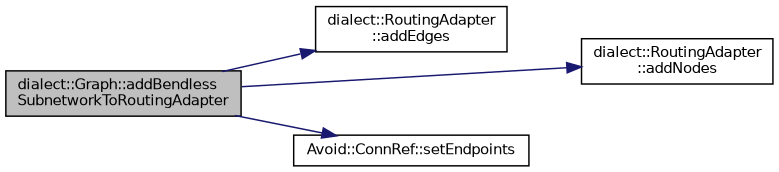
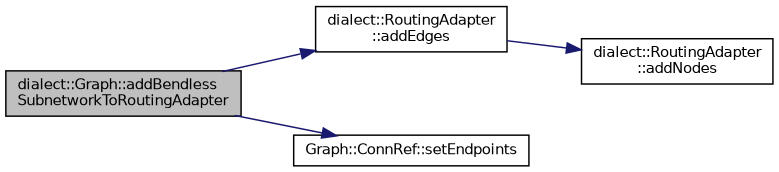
  digraph {
    rankdir=LR
    node [color=black fillcolor=white fontname=Helvetica fontsize=10 shape=record style=filled]
    edge [color=midnightblue fontname=Helvetica fontsize=10 labelfontname=Helvetica labelfontsize=10 style=solid]
    n1 [fillcolor=grey75 fontcolor=black height=0.2 label="dialect::Graph::addBendless\lSubnetworkToRoutingAdapter" width=0.4]
    n2 [height=0.2 label="dialect::RoutingAdapter\l::addEdges" width=0.4]
    n3 [height=0.2 label="dialect::RoutingAdapter\l::addNodes" width=0.4]
-   n4 [height=0.2 label="Avoid::ConnRef::setEndpoints" width=0.4]
+   n4 [height=0.2 label="Graph::ConnRef::setEndpoints" width=0.4]
    n1 -> n2
-   n1 -> n3
+   n2 -> n3
    n1 -> n4
  }
